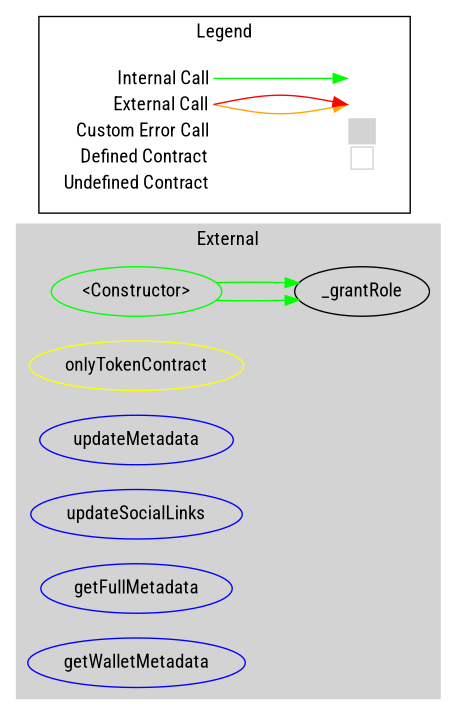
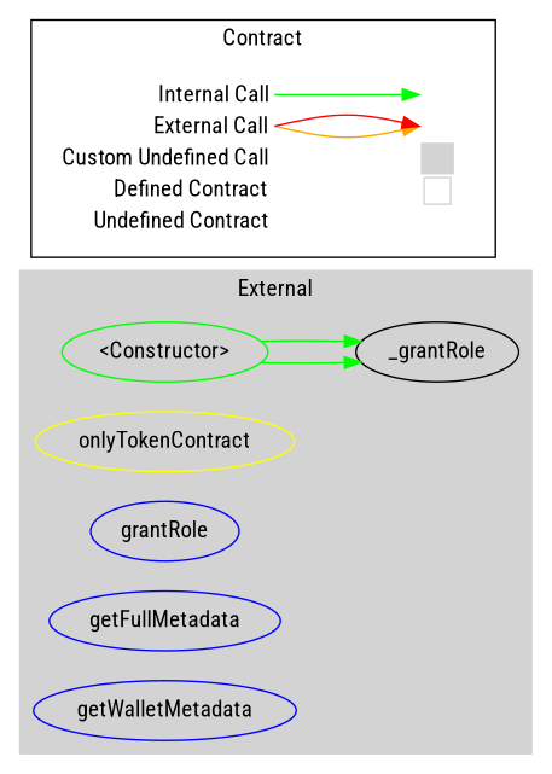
  digraph {
    compound=true
    fontname="Roboto Condensed"
    rankdir=LR
    node [color=blue fontname="Roboto Condensed"]
    edge [color=green fontname="Roboto Condensed"]
    n1 [color=green label="<Constructor>"]
    n2 [color=yellow label=onlyTokenContract]
-   n3 [label=updateMetadata]
-   n4 [label=updateSocialLinks]
+   n4 [label=grantRole]
    n5 [label=getFullMetadata]
    n6 [label=getWalletMetadata]
    n7 [label=_grantRole color=""]
-   n8 [label=<<table border="0" cellpadding="2" cellspacing="0" cellborder="0">   <tr><td align="right" port="i1">Internal Call</td></tr>   <tr><td align="right" port="i2">External Call</td></tr>   <tr><td align="right" port="i2">Custom Error Call</td></tr>   <tr><td align="right" port="i3">Defined Contract</td></tr>   <tr><td align="right" port="i4">Undefined Contract</td></tr>   </table>> shape=plaintext color=""]
+   n8 [label=<<table border="0" cellpadding="2" cellspacing="0" cellborder="0">   <tr><td align="right" port="i1">Internal Call</td></tr>   <tr><td align="right" port="i2">External Call</td></tr>   <tr><td align="right" port="i2">Custom Undefined Call</td></tr>   <tr><td align="right" port="i3">Defined Contract</td></tr>   <tr><td align="right" port="i4">Undefined Contract</td></tr>   </table>> shape=plaintext color=""]
    n9 [label=<<table border="0" cellpadding="2" cellspacing="0" cellborder="0">   <tr><td port="i1">&nbsp;&nbsp;&nbsp;</td></tr>   <tr><td port="i2">&nbsp;&nbsp;&nbsp;</td></tr>   <tr><td port="i3" bgcolor="lightgray">&nbsp;&nbsp;&nbsp;</td></tr>   <tr><td port="i4">     <table border="1" cellborder="0" cellspacing="0" cellpadding="7" color="lightgray">       <tr>        <td></td>       </tr>      </table>   </td></tr>   </table>> shape=plaintext color=""]
    subgraph cluster_1 {
      bgcolor=lightgray
      color=lightgray
      label=External
      style=filled
      n1
      n2
-     n3
      n4
      n5
      n6
      n7
    }
    subgraph cluster_2 {
-     label=Legend
+     label=Contract
      n8
      n9
    }
    n1 -> n7
    n1 -> n7
    n8 -> n9 [headport="i1:w" tailport="i1:e"]
    n8 -> n9 [color=orange headport="i2:w" tailport="i2:e"]
    n8 -> n9 [color=red headport="i2:w" tailport="i2:e"]
  }
